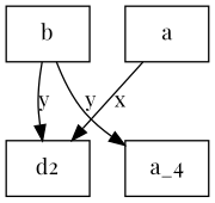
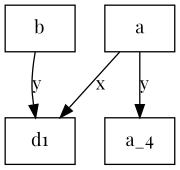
  digraph {
    fontname="Playfair Display"
    node [fontname="Playfair Display" shape=box]
    edge [fontname="Playfair Display"]
    b
-   d2
+   d2 [label=d1]
    n3 [label=a_4]
    a
    b -> d2 [label=y]
-   b -> n3 [label=y]
+   a -> n3 [label=y]
    a -> d2 [label=x]
  }
